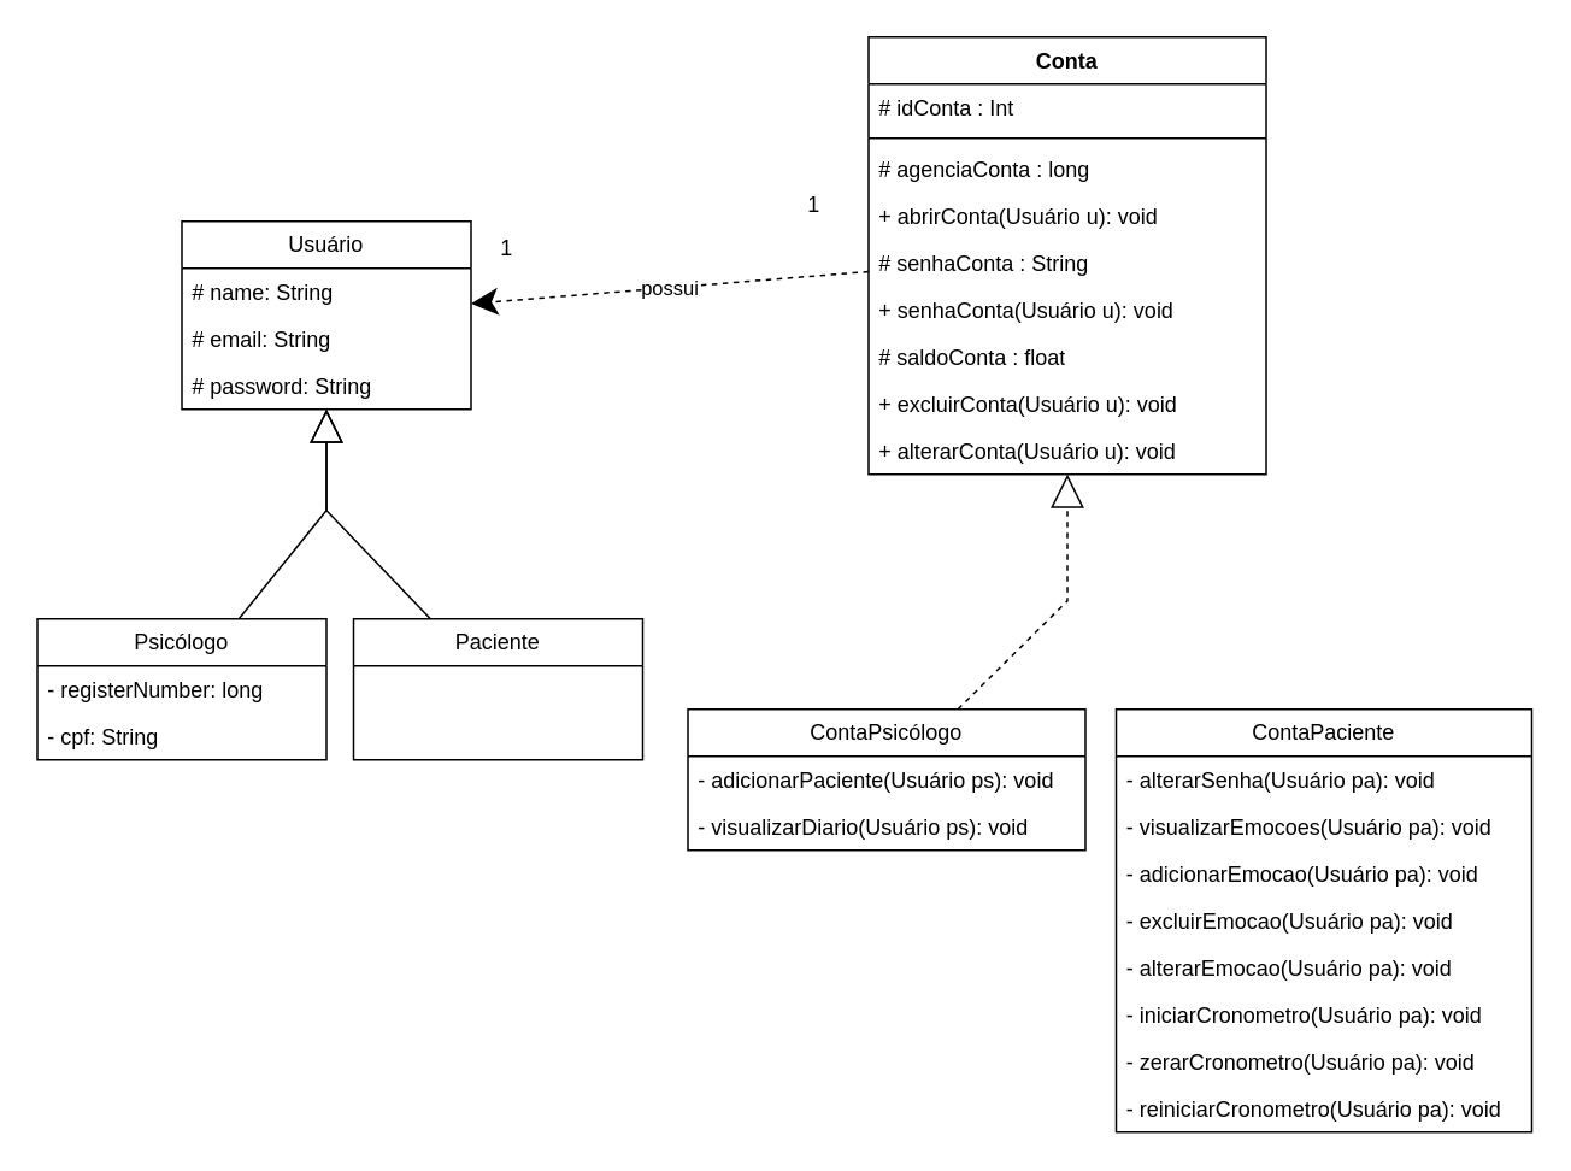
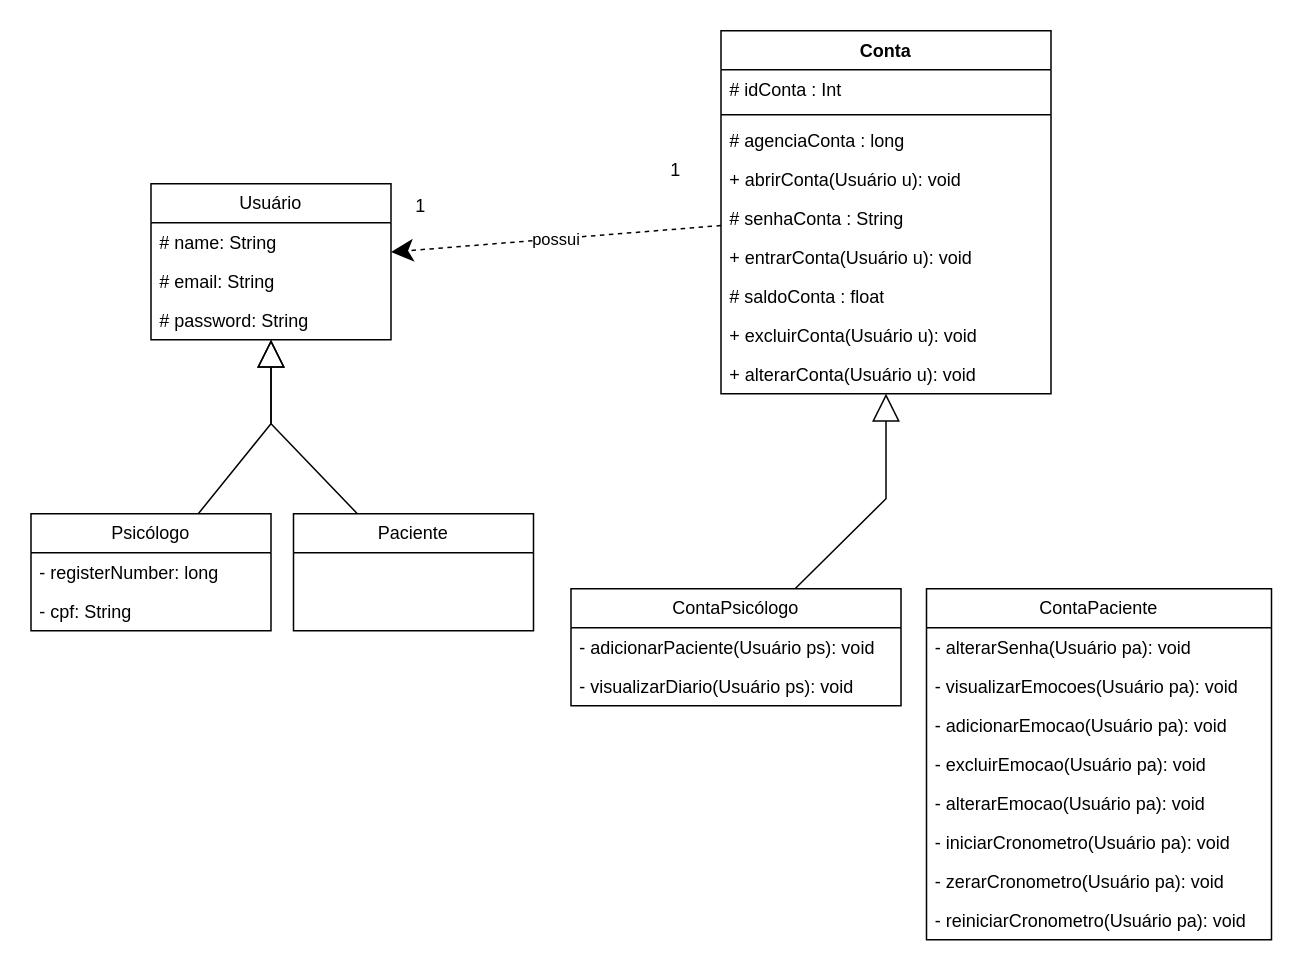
  <mxCell id="0" />
  <mxCell id="1" parent="0" />
  <mxCell id="2" value="Psicólogo" style="swimlane;fontStyle=0;childLayout=stackLayout;horizontal=1;startSize=26;fillColor=none;horizontalStack=0;resizeParent=1;resizeParentMax=0;resizeLast=0;collapsible=1;marginBottom=0;whiteSpace=wrap;html=1;" parent="1" vertex="1"><mxGeometry y="342" width="160" height="78" as="geometry" x="20"><mxRectangle x="10" y="230" width="80" height="30" as="alternateBounds" /></mxGeometry></mxCell>
  <mxCell id="3" value="- registerNumber&lt;span style=&quot;background-color: initial;&quot;&gt;: long&lt;/span&gt;" style="text;strokeColor=none;fillColor=none;align=left;verticalAlign=top;spacingLeft=4;spacingRight=4;overflow=hidden;rotatable=0;points=[[0,0.5],[1,0.5]];portConstraint=eastwest;whiteSpace=wrap;html=1;" parent="2" vertex="1"><mxGeometry y="26" width="160" height="26" as="geometry" /></mxCell>
  <mxCell id="4" value="- cpf: String" style="text;strokeColor=none;fillColor=none;align=left;verticalAlign=top;spacingLeft=4;spacingRight=4;overflow=hidden;rotatable=0;points=[[0,0.5],[1,0.5]];portConstraint=eastwest;whiteSpace=wrap;html=1;" parent="2" vertex="1"><mxGeometry y="52" width="160" height="26" as="geometry" /></mxCell>
  <mxCell id="5" value="Paciente" style="swimlane;fontStyle=0;childLayout=stackLayout;horizontal=1;startSize=26;fillColor=none;horizontalStack=0;resizeParent=1;resizeParentMax=0;resizeLast=0;collapsible=1;marginBottom=0;whiteSpace=wrap;html=1;" parent="1" vertex="1"><mxGeometry x="195" y="342" width="160" height="78" as="geometry"><mxRectangle x="10" y="230" width="80" height="30" as="alternateBounds" /></mxGeometry></mxCell>
  <mxCell id="6" value="Conta" style="swimlane;fontStyle=1;align=center;verticalAlign=top;childLayout=stackLayout;horizontal=1;startSize=26;horizontalStack=0;resizeParent=1;resizeParentMax=0;resizeLast=0;collapsible=1;marginBottom=0;whiteSpace=wrap;html=1;" parent="1" vertex="1"><mxGeometry x="480" y="20" width="220" height="242" as="geometry" /></mxCell>
  <mxCell id="7" value="# idConta : Int" style="text;strokeColor=none;fillColor=none;align=left;verticalAlign=top;spacingLeft=4;spacingRight=4;overflow=hidden;rotatable=0;points=[[0,0.5],[1,0.5]];portConstraint=eastwest;whiteSpace=wrap;html=1;" parent="6" vertex="1"><mxGeometry y="26" width="220" height="26" as="geometry" /></mxCell>
  <mxCell id="8" value="" style="line;strokeWidth=1;fillColor=none;align=left;verticalAlign=middle;spacingTop=-1;spacingLeft=3;spacingRight=3;rotatable=0;labelPosition=right;points=[];portConstraint=eastwest;strokeColor=inherit;" parent="6" vertex="1"><mxGeometry y="52" width="220" height="8" as="geometry" /></mxCell>
  <mxCell id="9" value="# agenciaConta : long" style="text;strokeColor=none;fillColor=none;align=left;verticalAlign=top;spacingLeft=4;spacingRight=4;overflow=hidden;rotatable=0;points=[[0,0.5],[1,0.5]];portConstraint=eastwest;whiteSpace=wrap;html=1;" parent="6" vertex="1"><mxGeometry y="60" width="220" height="26" as="geometry" /></mxCell>
  <mxCell id="10" value="+ abrirConta(Usuário u): void" style="text;strokeColor=none;fillColor=none;align=left;verticalAlign=top;spacingLeft=4;spacingRight=4;overflow=hidden;rotatable=0;points=[[0,0.5],[1,0.5]];portConstraint=eastwest;whiteSpace=wrap;html=1;" parent="6" vertex="1"><mxGeometry y="86" width="220" height="26" as="geometry" /></mxCell>
  <mxCell id="11" value="# senhaConta : String" style="text;strokeColor=none;fillColor=none;align=left;verticalAlign=top;spacingLeft=4;spacingRight=4;overflow=hidden;rotatable=0;points=[[0,0.5],[1,0.5]];portConstraint=eastwest;whiteSpace=wrap;html=1;" parent="6" vertex="1"><mxGeometry y="112" width="220" height="26" as="geometry" /></mxCell>
- <mxCell id="12" value="+ senhaConta(Usuário u): void" style="text;strokeColor=none;fillColor=none;align=left;verticalAlign=top;spacingLeft=4;spacingRight=4;overflow=hidden;rotatable=0;points=[[0,0.5],[1,0.5]];portConstraint=eastwest;whiteSpace=wrap;html=1;" parent="6" vertex="1"><mxGeometry y="138" width="220" height="26" as="geometry" /></mxCell>
+ <mxCell id="12" value="+ entrarConta(Usuário u): void" style="text;strokeColor=none;fillColor=none;align=left;verticalAlign=top;spacingLeft=4;spacingRight=4;overflow=hidden;rotatable=0;points=[[0,0.5],[1,0.5]];portConstraint=eastwest;whiteSpace=wrap;html=1;" parent="6" vertex="1"><mxGeometry y="138" width="220" height="26" as="geometry" /></mxCell>
  <mxCell id="13" value="# saldoConta : float" style="text;strokeColor=none;fillColor=none;align=left;verticalAlign=top;spacingLeft=4;spacingRight=4;overflow=hidden;rotatable=0;points=[[0,0.5],[1,0.5]];portConstraint=eastwest;whiteSpace=wrap;html=1;" parent="6" vertex="1"><mxGeometry y="164" width="220" height="26" as="geometry" /></mxCell>
  <mxCell id="14" value="+ excluirConta(Usuário u): void" style="text;strokeColor=none;fillColor=none;align=left;verticalAlign=top;spacingLeft=4;spacingRight=4;overflow=hidden;rotatable=0;points=[[0,0.5],[1,0.5]];portConstraint=eastwest;whiteSpace=wrap;html=1;" parent="6" vertex="1"><mxGeometry y="190" width="220" height="26" as="geometry" /></mxCell>
  <mxCell id="15" value="+ alterarConta(Usuário u): void" style="text;strokeColor=none;fillColor=none;align=left;verticalAlign=top;spacingLeft=4;spacingRight=4;overflow=hidden;rotatable=0;points=[[0,0.5],[1,0.5]];portConstraint=eastwest;whiteSpace=wrap;html=1;" parent="6" vertex="1"><mxGeometry y="216" width="220" height="26" as="geometry" /></mxCell>
  <mxCell id="16" value="possui" style="endArrow=classic;endSize=12;dashed=1;html=1;rounded=0;" parent="1" source="6" target="21" edge="1"><mxGeometry width="160" relative="1" as="geometry"><mxPoint x="410" y="202" as="sourcePoint" /><mxPoint x="300" y="141" as="targetPoint" /></mxGeometry></mxCell>
  <mxCell id="17" value="1" style="text;html=1;align=center;verticalAlign=middle;whiteSpace=wrap;rounded=0;" parent="1" vertex="1"><mxGeometry x="250" y="122" width="60" height="30" as="geometry" /></mxCell>
  <mxCell id="18" value="1" style="text;html=1;align=center;verticalAlign=middle;whiteSpace=wrap;rounded=0;" parent="1" vertex="1"><mxGeometry x="420" y="98" width="60" height="30" as="geometry" /></mxCell>
  <mxCell id="19" value="" style="endArrow=block;endSize=16;endFill=0;html=1;rounded=0;" parent="1" source="2" target="21" edge="1"><mxGeometry width="160" relative="1" as="geometry"><mxPoint x="107.273" y="342" as="sourcePoint" /><mxPoint x="180" y="219" as="targetPoint" /><Array as="points"><mxPoint x="180" y="282" /></Array></mxGeometry></mxCell>
  <mxCell id="20" value="" style="endArrow=block;endSize=16;endFill=0;html=1;rounded=0;" parent="1" source="5" target="21" edge="1"><mxGeometry width="160" relative="1" as="geometry"><mxPoint x="221.86" y="342" as="sourcePoint" /><mxPoint x="180" y="219" as="targetPoint" /><Array as="points"><mxPoint x="180" y="282" /></Array></mxGeometry></mxCell>
  <mxCell id="21" value="Usuário" style="swimlane;fontStyle=0;childLayout=stackLayout;horizontal=1;startSize=26;fillColor=none;horizontalStack=0;resizeParent=1;resizeParentMax=0;resizeLast=0;collapsible=1;marginBottom=0;whiteSpace=wrap;html=1;" parent="1" vertex="1"><mxGeometry x="100" y="122" width="160" height="104" as="geometry"><mxRectangle x="10" y="230" width="80" height="30" as="alternateBounds" /></mxGeometry></mxCell>
  <mxCell id="22" value="# name: String" style="text;strokeColor=none;fillColor=none;align=left;verticalAlign=top;spacingLeft=4;spacingRight=4;overflow=hidden;rotatable=0;points=[[0,0.5],[1,0.5]];portConstraint=eastwest;whiteSpace=wrap;html=1;" parent="21" vertex="1"><mxGeometry y="26" width="160" height="26" as="geometry" /></mxCell>
  <mxCell id="23" value="# email: String" style="text;strokeColor=none;fillColor=none;align=left;verticalAlign=top;spacingLeft=4;spacingRight=4;overflow=hidden;rotatable=0;points=[[0,0.5],[1,0.5]];portConstraint=eastwest;whiteSpace=wrap;html=1;" parent="21" vertex="1"><mxGeometry y="52" width="160" height="26" as="geometry" /></mxCell>
  <mxCell id="24" value="# password&lt;span style=&quot;background-color: initial;&quot;&gt;: String&lt;/span&gt;" style="text;strokeColor=none;fillColor=none;align=left;verticalAlign=top;spacingLeft=4;spacingRight=4;overflow=hidden;rotatable=0;points=[[0,0.5],[1,0.5]];portConstraint=eastwest;whiteSpace=wrap;html=1;" parent="21" vertex="1"><mxGeometry y="78" width="160" height="26" as="geometry" /></mxCell>
  <mxCell id="25" value="ContaPsicólogo" style="swimlane;fontStyle=0;childLayout=stackLayout;horizontal=1;startSize=26;fillColor=none;horizontalStack=0;resizeParent=1;resizeParentMax=0;resizeLast=0;collapsible=1;marginBottom=0;whiteSpace=wrap;html=1;" parent="1" vertex="1"><mxGeometry x="380" y="392" width="220" height="78" as="geometry" /></mxCell>
  <mxCell id="26" value="- adicionarPaciente(Usuário ps): void" style="text;strokeColor=none;fillColor=none;align=left;verticalAlign=top;spacingLeft=4;spacingRight=4;overflow=hidden;rotatable=0;points=[[0,0.5],[1,0.5]];portConstraint=eastwest;whiteSpace=wrap;html=1;" parent="25" vertex="1"><mxGeometry y="26" width="220" height="26" as="geometry" /></mxCell>
  <mxCell id="27" value="- visualizarDiario(Usuário ps): void" style="text;strokeColor=none;fillColor=none;align=left;verticalAlign=top;spacingLeft=4;spacingRight=4;overflow=hidden;rotatable=0;points=[[0,0.5],[1,0.5]];portConstraint=eastwest;whiteSpace=wrap;html=1;" parent="25" vertex="1"><mxGeometry y="52" width="220" height="26" as="geometry" /></mxCell>
  <mxCell id="28" value="ContaPaciente" style="swimlane;fontStyle=0;childLayout=stackLayout;horizontal=1;startSize=26;fillColor=none;horizontalStack=0;resizeParent=1;resizeParentMax=0;resizeLast=0;collapsible=1;marginBottom=0;whiteSpace=wrap;html=1;" parent="1" vertex="1"><mxGeometry x="617" y="392" width="230" height="234" as="geometry" /></mxCell>
  <mxCell id="29" value="- alterarSenha(Usuário pa): void" style="text;strokeColor=none;fillColor=none;align=left;verticalAlign=top;spacingLeft=4;spacingRight=4;overflow=hidden;rotatable=0;points=[[0,0.5],[1,0.5]];portConstraint=eastwest;whiteSpace=wrap;html=1;" parent="28" vertex="1"><mxGeometry y="26" width="230" height="26" as="geometry" /></mxCell>
  <mxCell id="30" value="- visualizarEmocoes(Usuário pa): void" style="text;strokeColor=none;fillColor=none;align=left;verticalAlign=top;spacingLeft=4;spacingRight=4;overflow=hidden;rotatable=0;points=[[0,0.5],[1,0.5]];portConstraint=eastwest;whiteSpace=wrap;html=1;" parent="28" vertex="1"><mxGeometry y="52" width="230" height="26" as="geometry" /></mxCell>
  <mxCell id="31" value="- adicionarEmocao(Usuário pa): void" style="text;strokeColor=none;fillColor=none;align=left;verticalAlign=top;spacingLeft=4;spacingRight=4;overflow=hidden;rotatable=0;points=[[0,0.5],[1,0.5]];portConstraint=eastwest;whiteSpace=wrap;html=1;" parent="28" vertex="1"><mxGeometry y="78" width="230" height="26" as="geometry" /></mxCell>
  <mxCell id="32" value="- excluirEmocao(Usuário pa): void" style="text;strokeColor=none;fillColor=none;align=left;verticalAlign=top;spacingLeft=4;spacingRight=4;overflow=hidden;rotatable=0;points=[[0,0.5],[1,0.5]];portConstraint=eastwest;whiteSpace=wrap;html=1;" parent="28" vertex="1"><mxGeometry y="104" width="230" height="26" as="geometry" /></mxCell>
  <mxCell id="33" value="- alterarEmocao(Usuário pa): void" style="text;strokeColor=none;fillColor=none;align=left;verticalAlign=top;spacingLeft=4;spacingRight=4;overflow=hidden;rotatable=0;points=[[0,0.5],[1,0.5]];portConstraint=eastwest;whiteSpace=wrap;html=1;" parent="28" vertex="1"><mxGeometry y="130" width="230" height="26" as="geometry" /></mxCell>
  <mxCell id="34" value="- iniciarCronometro(Usuário pa): void" style="text;strokeColor=none;fillColor=none;align=left;verticalAlign=top;spacingLeft=4;spacingRight=4;overflow=hidden;rotatable=0;points=[[0,0.5],[1,0.5]];portConstraint=eastwest;whiteSpace=wrap;html=1;" parent="28" vertex="1"><mxGeometry y="156" width="230" height="26" as="geometry" /></mxCell>
  <mxCell id="35" value="- zerarCronometro(Usuário pa): void" style="text;strokeColor=none;fillColor=none;align=left;verticalAlign=top;spacingLeft=4;spacingRight=4;overflow=hidden;rotatable=0;points=[[0,0.5],[1,0.5]];portConstraint=eastwest;whiteSpace=wrap;html=1;" parent="28" vertex="1"><mxGeometry y="182" width="230" height="26" as="geometry" /></mxCell>
  <mxCell id="36" value="- reiniciarCronometro(Usuário pa): void" style="text;strokeColor=none;fillColor=none;align=left;verticalAlign=top;spacingLeft=4;spacingRight=4;overflow=hidden;rotatable=0;points=[[0,0.5],[1,0.5]];portConstraint=eastwest;whiteSpace=wrap;html=1;" parent="28" vertex="1"><mxGeometry y="208" width="230" height="26" as="geometry" /></mxCell>
- <mxCell id="37" value="" style="endArrow=block;endSize=16;endFill=0;html=1;rounded=0;dashed=1;" parent="1" source="25" target="6" edge="1"><mxGeometry width="160" relative="1" as="geometry"><mxPoint x="523" y="294" as="sourcePoint" /><mxPoint x="588" y="184" as="targetPoint" /><Array as="points"><mxPoint x="590" y="332" /></Array></mxGeometry></mxCell>
+ <mxCell id="37" value="" style="endArrow=block;endSize=16;endFill=0;html=1;rounded=0;" parent="1" source="25" target="6" edge="1"><mxGeometry width="160" relative="1" as="geometry"><mxPoint x="523" y="294" as="sourcePoint" /><mxPoint x="588" y="184" as="targetPoint" /><Array as="points"><mxPoint x="590" y="332" /></Array></mxGeometry></mxCell>
